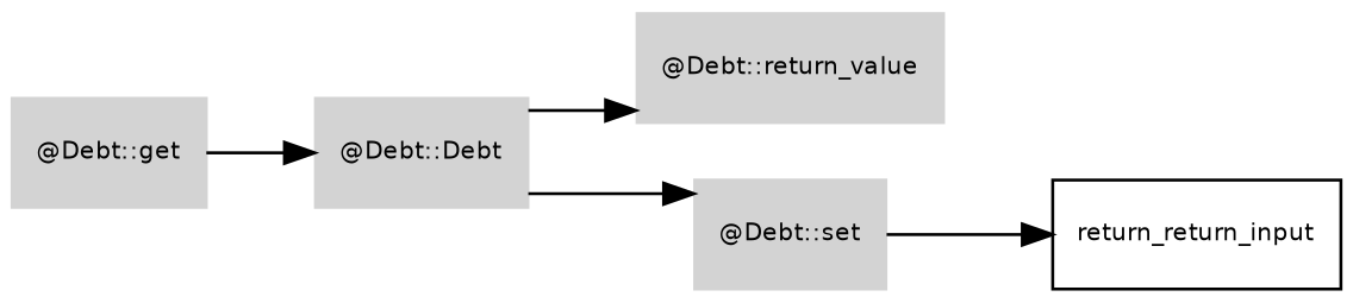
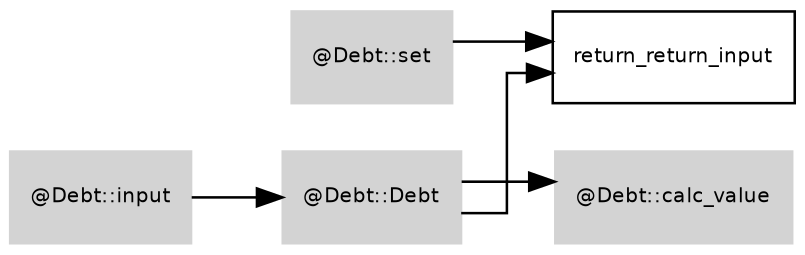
  digraph {
    fontname="Bitstream Vera Sans"
    fontsize=8
    rankdir=LR
    splines=ortho
    node [color=lightgrey fontname="Bitstream Vera Sans" fontsize=8 shape=record style=filled]
    edge [fontname="Bitstream Vera Sans" fontsize=8]
    "@Debt::Debt"
-   "@Debt::calc_value" [label="@Debt::return_value"]
-   "@Debt::get"
+   "@Debt::calc_value"
+   "@Debt::get" [label="@Debt::input"]
    "@Debt::set"
    n5 [label=return_return_input color="" style=""]
    subgraph sub_1 {
      label="@Debt"
      style=filled
      "@Debt::Debt"
      "@Debt::calc_value"
      "@Debt::get"
      "@Debt::set"
    }
    "@Debt::Debt" -> "@Debt::calc_value"
-   "@Debt::Debt" -> "@Debt::set"
+   "@Debt::Debt" -> n5
    "@Debt::get" -> "@Debt::Debt"
    "@Debt::set" -> n5
  }
